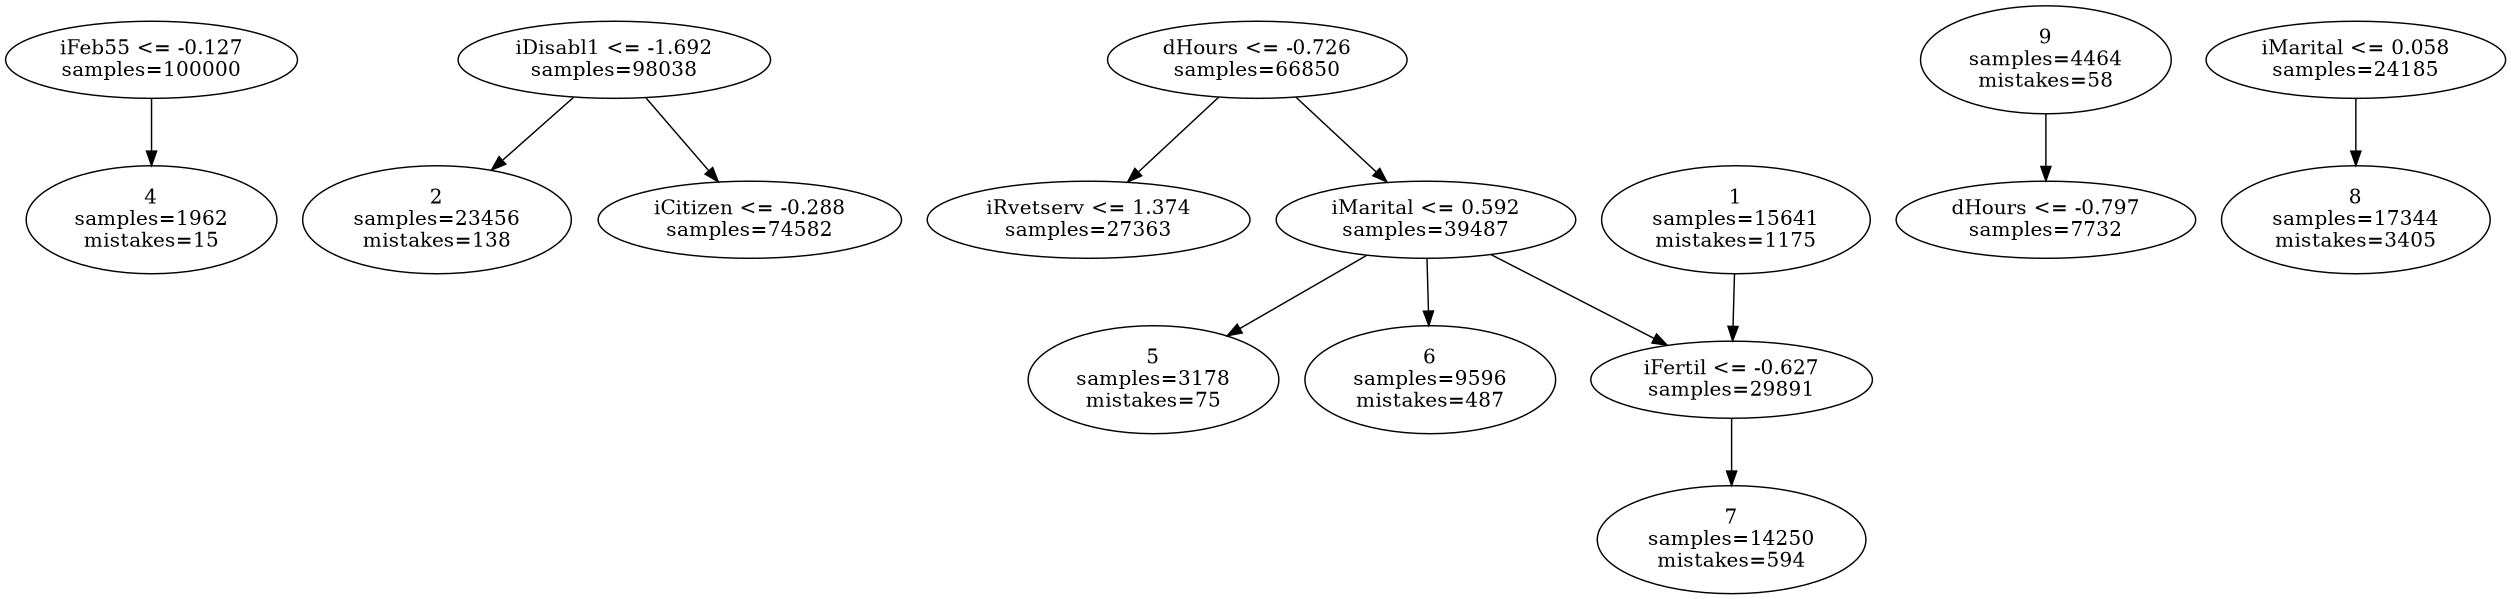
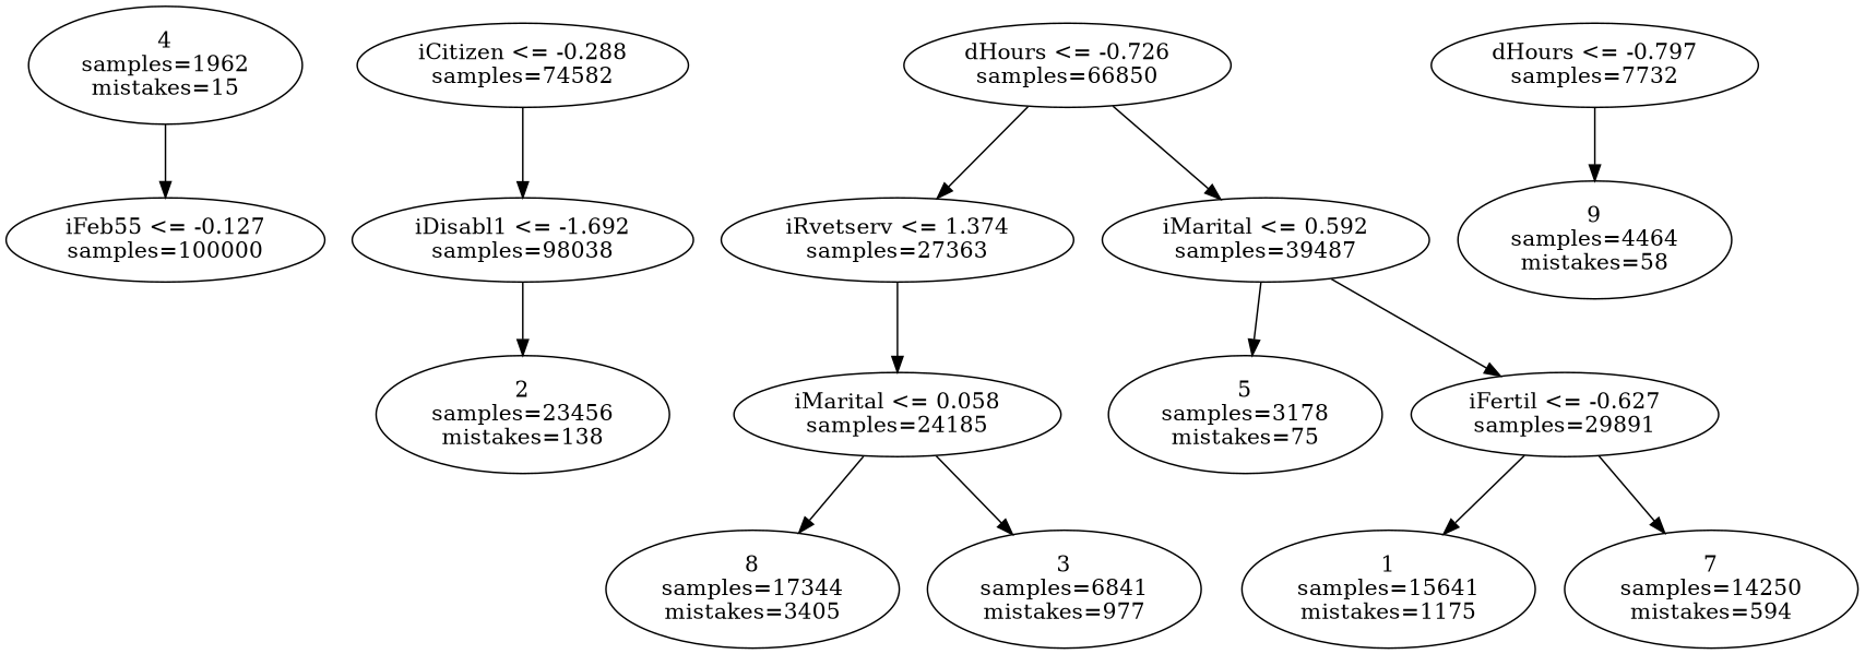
  digraph {
    n1 [label="iFeb55 <= -0.127\nsamples=\100000"]
    n2 [label="4\nsamples=\1962\nmistakes=\15"]
    n3 [label="iDisabl1 <= -1.692\nsamples=\98038"]
    n4 [label="2\nsamples=\23456\nmistakes=\138"]
    n5 [label="iCitizen <= -0.288\nsamples=\74582"]
    n6 [label="dHours <= -0.726\nsamples=\66850"]
    n7 [label="iRvetserv <= 1.374\nsamples=\27363"]
    n8 [label="iMarital <= 0.592\nsamples=\39487"]
    n9 [label="dHours <= -0.797\nsamples=\7732"]
    n10 [label="9\nsamples=\4464\nmistakes=\58"]
    n11 [label="iMarital <= 0.058\nsamples=\24185"]
    n12 [label="5\nsamples=\3178\nmistakes=\75"]
    n13 [label="iFertil <= -0.627\nsamples=\29891"]
-   n14 [label="6\nsamples=\9596\nmistakes=\487"]
    n15 [label="8\nsamples=\17344\nmistakes=\3405"]
+   n16 [label="3\nsamples=\6841\nmistakes=\977"]
    n17 [label="1\nsamples=\15641\nmistakes=\1175"]
    n18 [label="7\nsamples=\14250\nmistakes=\594"]
-   n1 -> n2
+   n2 -> n1
    n3 -> n4
-   n3 -> n5
+   n5 -> n3
    n6 -> n7
    n6 -> n8
+   n7 -> n11
    n8 -> n12
    n8 -> n13
-   n8 -> n14
-   n10 -> n9
+   n9 -> n10
    n11 -> n15
-   n17 -> n13
+   n11 -> n16
+   n13 -> n17
    n13 -> n18
  }
